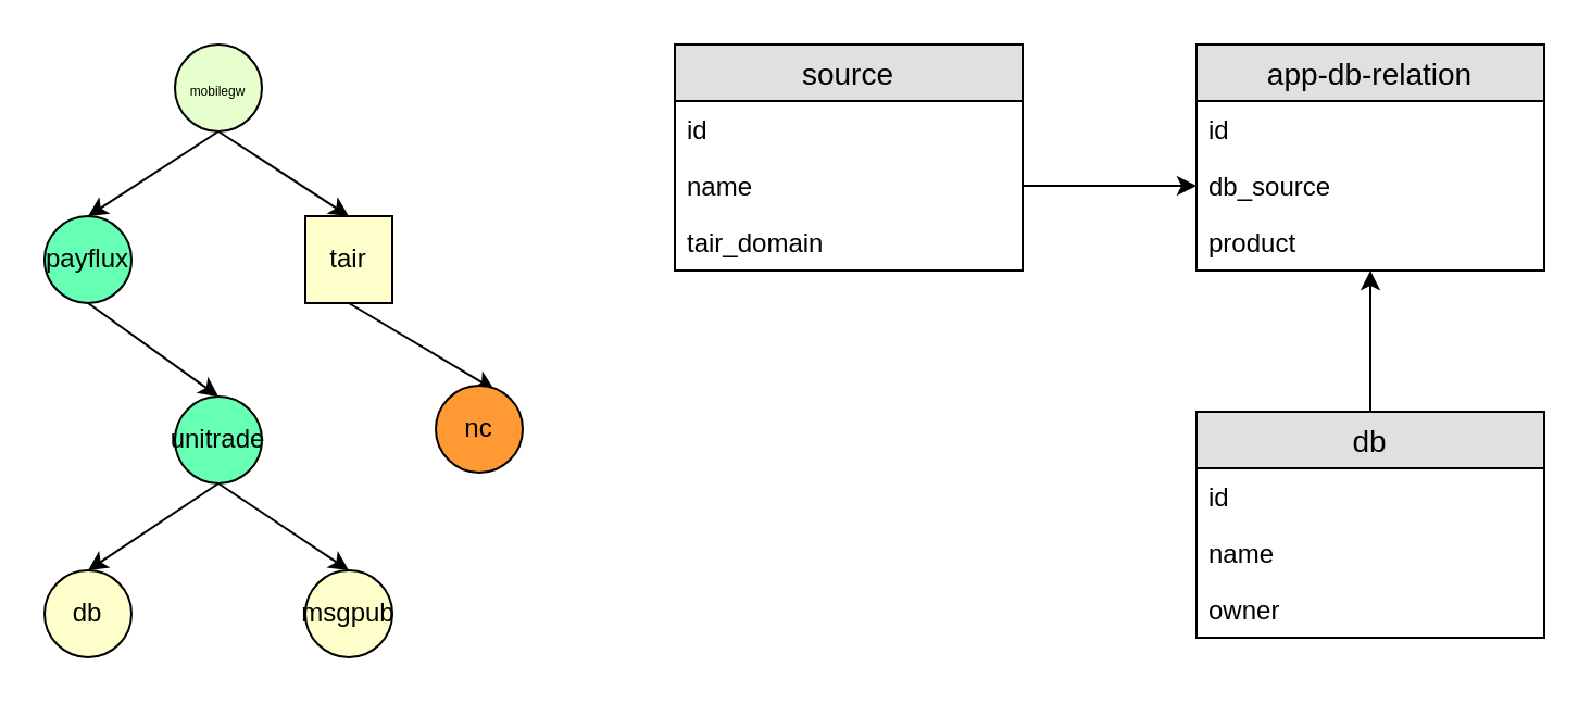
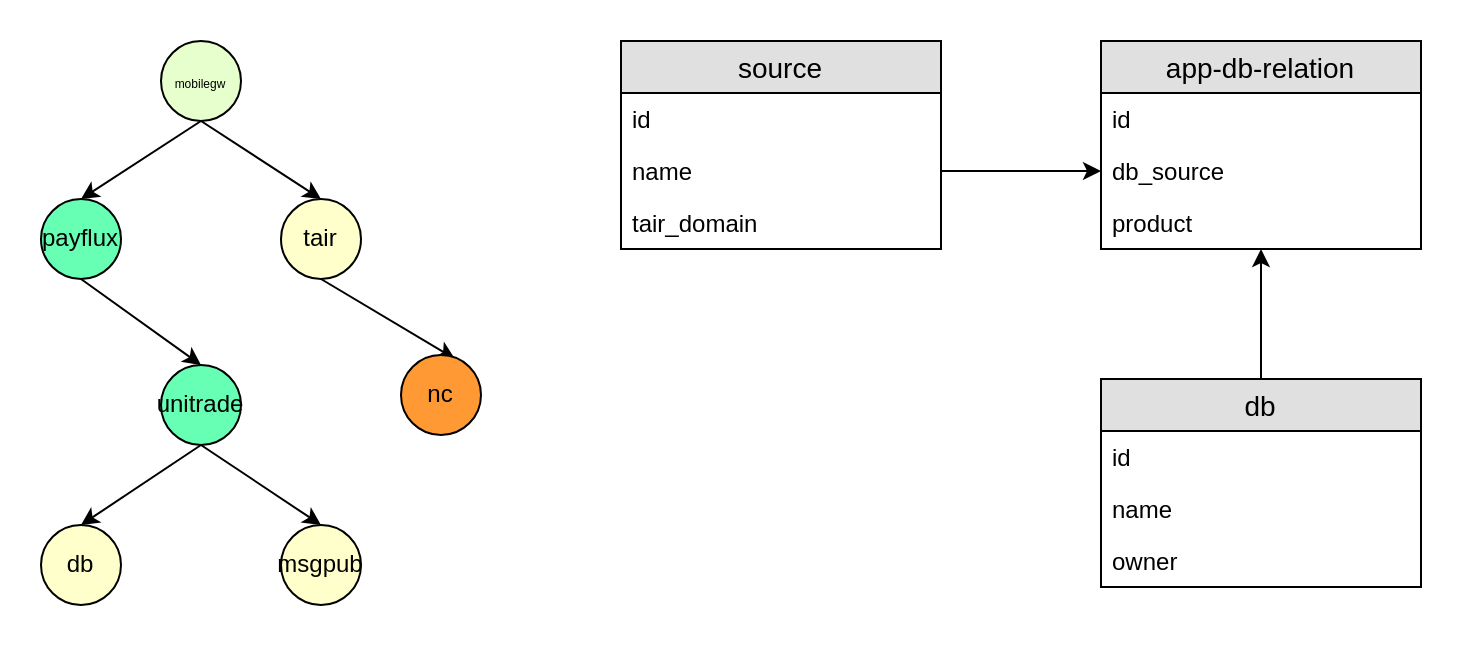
  <mxCell id="0" />
  <mxCell id="1" parent="0" />
  <mxCell id="2" value="source" style="swimlane;fontStyle=0;childLayout=stackLayout;horizontal=1;startSize=26;fillColor=#e0e0e0;horizontalStack=0;resizeParent=1;resizeParentMax=0;resizeLast=0;collapsible=1;marginBottom=0;swimlaneFillColor=#ffffff;align=center;fontSize=14;" vertex="1" parent="1"><mxGeometry x="310" y="20" width="160" height="104" as="geometry" /></mxCell>
  <mxCell id="3" value="id" style="text;strokeColor=none;fillColor=none;spacingLeft=4;spacingRight=4;overflow=hidden;rotatable=0;points=[[0,0.5],[1,0.5]];portConstraint=eastwest;fontSize=12;" vertex="1" parent="2"><mxGeometry y="26" width="160" height="26" as="geometry" /></mxCell>
  <mxCell id="4" value="name" style="text;strokeColor=none;fillColor=none;spacingLeft=4;spacingRight=4;overflow=hidden;rotatable=0;points=[[0,0.5],[1,0.5]];portConstraint=eastwest;fontSize=12;" vertex="1" parent="2"><mxGeometry y="52" width="160" height="26" as="geometry" /></mxCell>
  <mxCell id="5" value="tair_domain" style="text;strokeColor=none;fillColor=none;spacingLeft=4;spacingRight=4;overflow=hidden;rotatable=0;points=[[0,0.5],[1,0.5]];portConstraint=eastwest;fontSize=12;" vertex="1" parent="2"><mxGeometry y="78" width="160" height="26" as="geometry" /></mxCell>
  <mxCell id="6" value="app-db-relation" style="swimlane;fontStyle=0;childLayout=stackLayout;horizontal=1;startSize=26;fillColor=#e0e0e0;horizontalStack=0;resizeParent=1;resizeParentMax=0;resizeLast=0;collapsible=1;marginBottom=0;swimlaneFillColor=#ffffff;align=center;fontSize=14;" vertex="1" parent="1"><mxGeometry x="550" y="20" width="160" height="104" as="geometry" /></mxCell>
  <mxCell id="7" value="id" style="text;strokeColor=none;fillColor=none;spacingLeft=4;spacingRight=4;overflow=hidden;rotatable=0;points=[[0,0.5],[1,0.5]];portConstraint=eastwest;fontSize=12;" vertex="1" parent="6"><mxGeometry y="26" width="160" height="26" as="geometry" /></mxCell>
  <mxCell id="8" value="db_source" style="text;strokeColor=none;fillColor=none;spacingLeft=4;spacingRight=4;overflow=hidden;rotatable=0;points=[[0,0.5],[1,0.5]];portConstraint=eastwest;fontSize=12;" vertex="1" parent="6"><mxGeometry y="52" width="160" height="26" as="geometry" /></mxCell>
  <mxCell id="9" value="product" style="text;strokeColor=none;fillColor=none;spacingLeft=4;spacingRight=4;overflow=hidden;rotatable=0;points=[[0,0.5],[1,0.5]];portConstraint=eastwest;fontSize=12;" vertex="1" parent="6"><mxGeometry y="78" width="160" height="26" as="geometry" /></mxCell>
  <mxCell id="10" style="edgeStyle=none;rounded=0;orthogonalLoop=1;jettySize=auto;html=1;exitX=0.5;exitY=0;exitDx=0;exitDy=0;fillColor=#66FFB3;" edge="1" parent="1" source="11" target="9"><mxGeometry relative="1" as="geometry" /></mxCell>
  <mxCell id="11" value="db" style="swimlane;fontStyle=0;childLayout=stackLayout;horizontal=1;startSize=26;fillColor=#e0e0e0;horizontalStack=0;resizeParent=1;resizeParentMax=0;resizeLast=0;collapsible=1;marginBottom=0;swimlaneFillColor=#ffffff;align=center;fontSize=14;" vertex="1" parent="1"><mxGeometry x="550" y="189" width="160" height="104" as="geometry" /></mxCell>
  <mxCell id="12" value="id" style="text;strokeColor=none;fillColor=none;spacingLeft=4;spacingRight=4;overflow=hidden;rotatable=0;points=[[0,0.5],[1,0.5]];portConstraint=eastwest;fontSize=12;" vertex="1" parent="11"><mxGeometry y="26" width="160" height="26" as="geometry" /></mxCell>
  <mxCell id="13" value="name" style="text;strokeColor=none;fillColor=none;spacingLeft=4;spacingRight=4;overflow=hidden;rotatable=0;points=[[0,0.5],[1,0.5]];portConstraint=eastwest;fontSize=12;" vertex="1" parent="11"><mxGeometry y="52" width="160" height="26" as="geometry" /></mxCell>
  <mxCell id="14" value="owner" style="text;strokeColor=none;fillColor=none;spacingLeft=4;spacingRight=4;overflow=hidden;rotatable=0;points=[[0,0.5],[1,0.5]];portConstraint=eastwest;fontSize=12;" vertex="1" parent="11"><mxGeometry y="78" width="160" height="26" as="geometry" /></mxCell>
  <mxCell id="15" style="edgeStyle=none;rounded=0;orthogonalLoop=1;jettySize=auto;html=1;entryX=0.5;entryY=0;entryDx=0;entryDy=0;fillColor=#66FFB3;exitX=0.5;exitY=1;exitDx=0;exitDy=0;" edge="1" parent="1" source="17" target="19"><mxGeometry relative="1" as="geometry" /></mxCell>
  <mxCell id="16" style="edgeStyle=none;rounded=0;orthogonalLoop=1;jettySize=auto;html=1;exitX=0.5;exitY=1;exitDx=0;exitDy=0;entryX=0.5;entryY=0;entryDx=0;entryDy=0;fillColor=#66FFB3;" edge="1" parent="1" source="17" target="21"><mxGeometry relative="1" as="geometry" /></mxCell>
  <mxCell id="17" value="&lt;font style=&quot;font-size: 6px&quot;&gt;mobilegw&lt;/font&gt;" style="ellipse;whiteSpace=wrap;html=1;aspect=fixed;fillColor=#E6FFCC;" vertex="1" parent="1"><mxGeometry x="80" y="20" width="40" height="40" as="geometry" /></mxCell>
  <mxCell id="18" style="edgeStyle=none;rounded=0;orthogonalLoop=1;jettySize=auto;html=1;exitX=0.5;exitY=1;exitDx=0;exitDy=0;entryX=0.5;entryY=0;entryDx=0;entryDy=0;fillColor=#66FFB3;" edge="1" parent="1" source="19" target="24"><mxGeometry relative="1" as="geometry" /></mxCell>
  <mxCell id="19" value="payflux" style="ellipse;whiteSpace=wrap;html=1;aspect=fixed;fillColor=#66FFB3;" vertex="1" parent="1"><mxGeometry x="20" y="99" width="40" height="40" as="geometry" /></mxCell>
  <mxCell id="20" style="edgeStyle=none;rounded=0;orthogonalLoop=1;jettySize=auto;html=1;exitX=0.5;exitY=1;exitDx=0;exitDy=0;entryX=0.675;entryY=0.05;entryDx=0;entryDy=0;entryPerimeter=0;fillColor=#66FFB3;" edge="1" parent="1" source="21" target="25"><mxGeometry relative="1" as="geometry" /></mxCell>
- <mxCell id="21" value="tair" style="whiteSpace=wrap;html=1;aspect=fixed;fillColor=#FFFFCC;rounded=0;" vertex="1" parent="1"><mxGeometry x="140" y="99" width="40" height="40" as="geometry" /></mxCell>
+ <mxCell id="21" value="tair" style="ellipse;whiteSpace=wrap;html=1;aspect=fixed;fillColor=#FFFFCC;" vertex="1" parent="1"><mxGeometry x="140" y="99" width="40" height="40" as="geometry" /></mxCell>
  <mxCell id="22" style="edgeStyle=none;rounded=0;orthogonalLoop=1;jettySize=auto;html=1;exitX=0.5;exitY=1;exitDx=0;exitDy=0;entryX=0.5;entryY=0;entryDx=0;entryDy=0;fillColor=#66FFB3;" edge="1" parent="1" source="24" target="26"><mxGeometry relative="1" as="geometry" /></mxCell>
  <mxCell id="23" style="edgeStyle=none;rounded=0;orthogonalLoop=1;jettySize=auto;html=1;exitX=0.5;exitY=1;exitDx=0;exitDy=0;entryX=0.5;entryY=0;entryDx=0;entryDy=0;fillColor=#66FFB3;" edge="1" parent="1" source="24" target="27"><mxGeometry relative="1" as="geometry" /></mxCell>
  <mxCell id="24" value="unitrade" style="ellipse;whiteSpace=wrap;html=1;aspect=fixed;fillColor=#66FFB3;" vertex="1" parent="1"><mxGeometry x="80" y="182" width="40" height="40" as="geometry" /></mxCell>
  <mxCell id="25" value="nc" style="ellipse;whiteSpace=wrap;html=1;aspect=fixed;fillColor=#FF9933;" vertex="1" parent="1"><mxGeometry x="200" y="177" width="40" height="40" as="geometry" /></mxCell>
  <mxCell id="26" value="db" style="ellipse;whiteSpace=wrap;html=1;aspect=fixed;fillColor=#FFFFCC;" vertex="1" parent="1"><mxGeometry x="20" y="262" width="40" height="40" as="geometry" /></mxCell>
  <mxCell id="27" value="msgpub" style="ellipse;whiteSpace=wrap;html=1;aspect=fixed;fillColor=#FFFFCC;" vertex="1" parent="1"><mxGeometry x="140" y="262" width="40" height="40" as="geometry" /></mxCell>
  <mxCell id="28" style="edgeStyle=none;rounded=0;orthogonalLoop=1;jettySize=auto;html=1;exitX=1;exitY=0.5;exitDx=0;exitDy=0;entryX=0;entryY=0.5;entryDx=0;entryDy=0;" edge="1" parent="1" source="4" target="8"><mxGeometry relative="1" as="geometry" /></mxCell>
